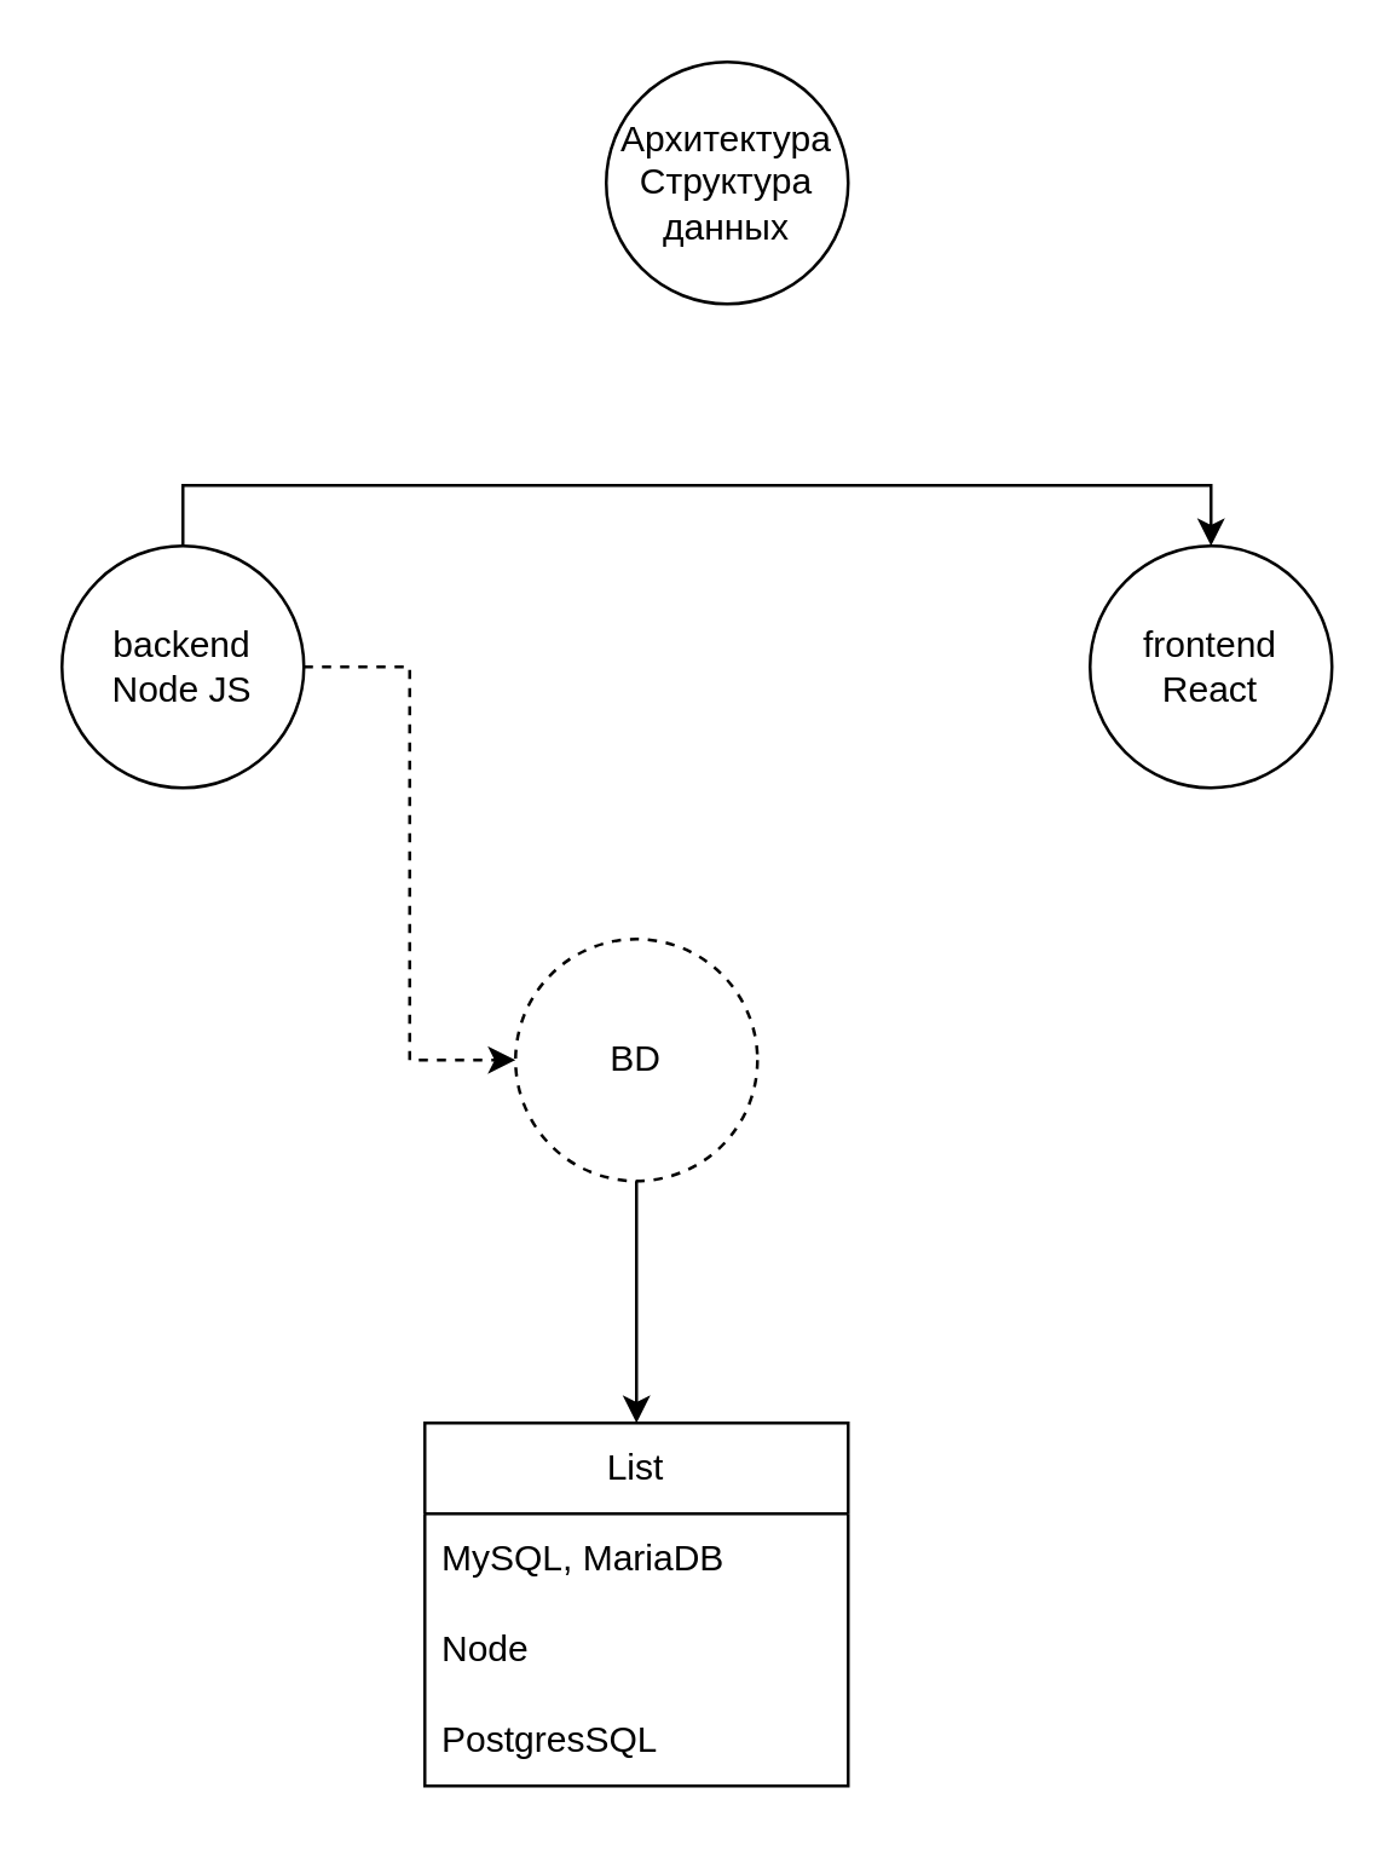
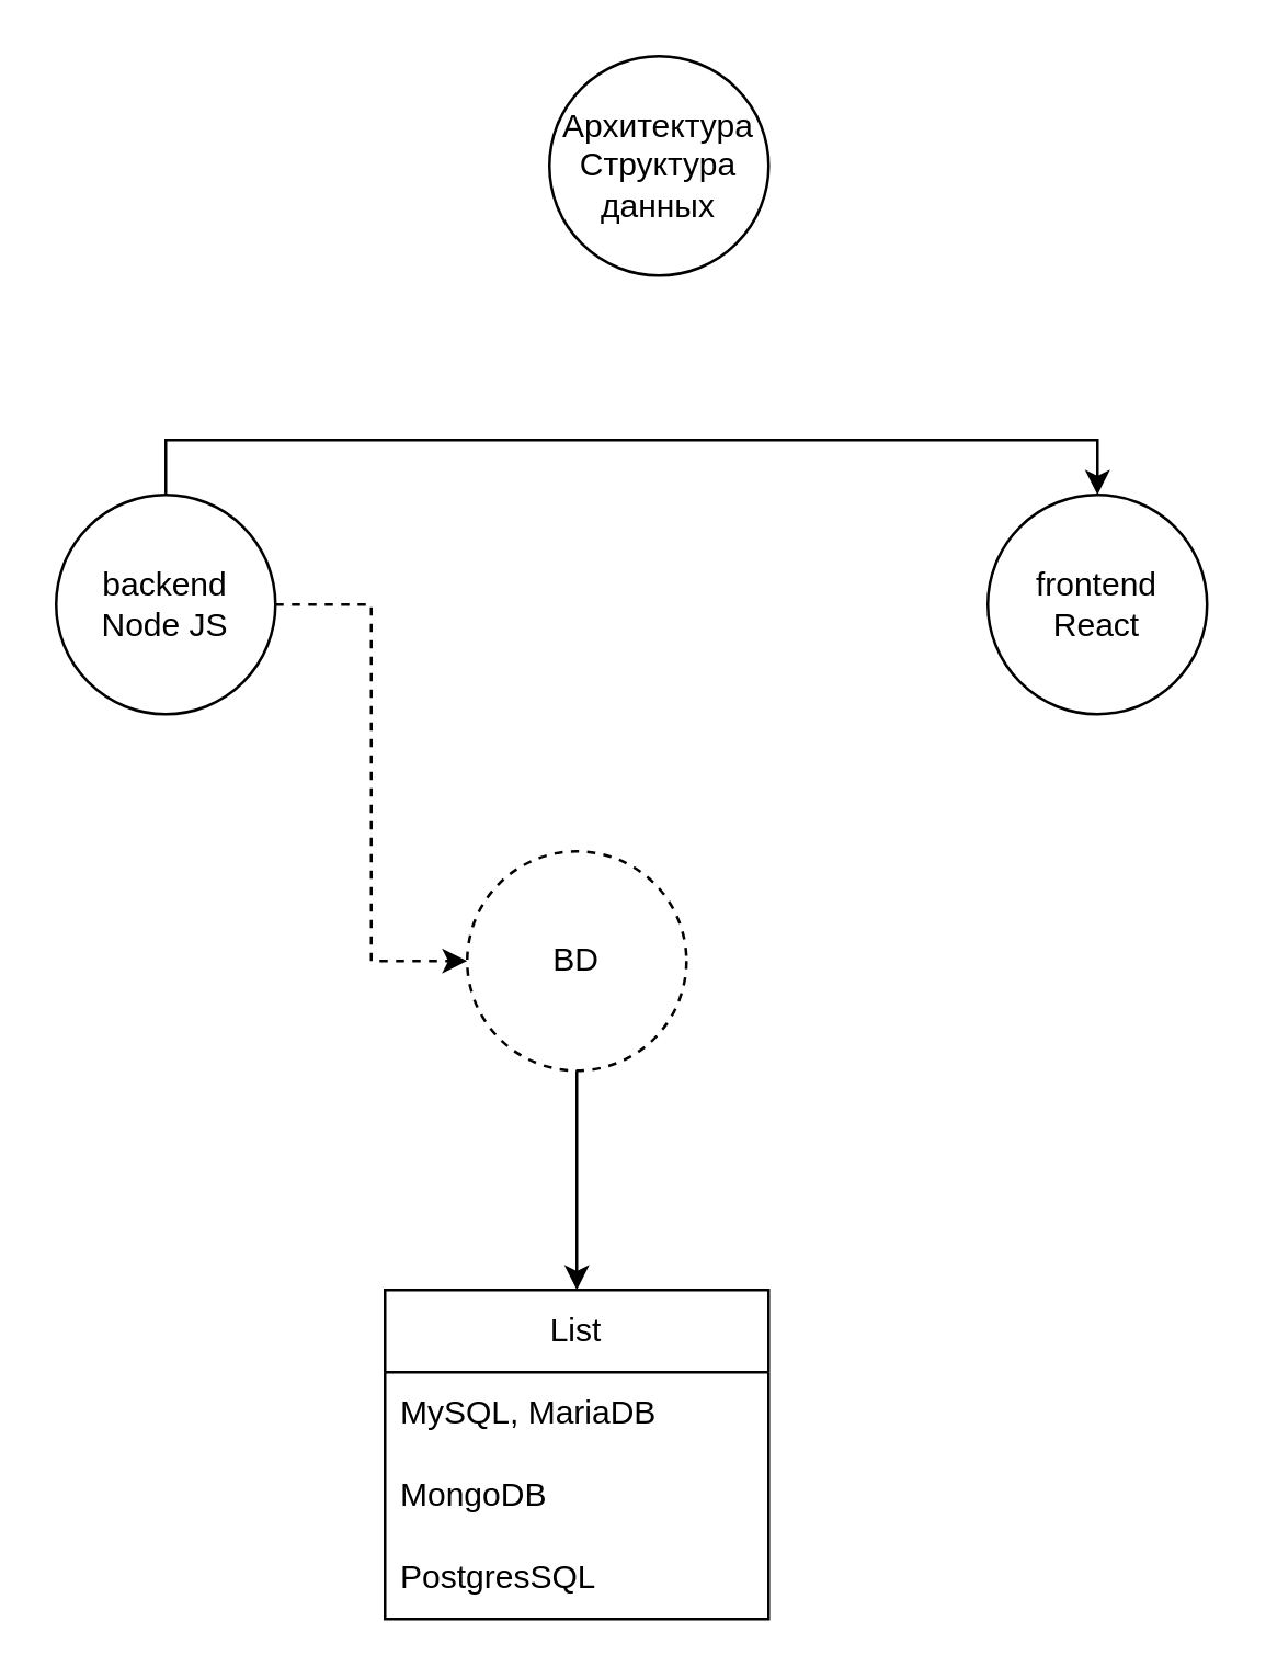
  <mxCell id="0" />
  <mxCell id="1" parent="0" />
  <mxCell id="2" style="edgeStyle=orthogonalEdgeStyle;rounded=0;orthogonalLoop=1;jettySize=auto;html=1;exitX=1;exitY=0.5;exitDx=0;exitDy=0;entryX=0;entryY=0.5;entryDx=0;entryDy=0;dashed=1;" edge="1" parent="1" source="4" target="6"><mxGeometry relative="1" as="geometry" /></mxCell>
  <mxCell id="3" style="edgeStyle=orthogonalEdgeStyle;rounded=0;orthogonalLoop=1;jettySize=auto;html=1;exitX=0.5;exitY=0;exitDx=0;exitDy=0;entryX=0.5;entryY=0;entryDx=0;entryDy=0;" edge="1" parent="1" source="4" target="5"><mxGeometry relative="1" as="geometry" /></mxCell>
  <mxCell id="4" value="backend&lt;br&gt;Node JS" style="ellipse;whiteSpace=wrap;html=1;aspect=fixed;" vertex="1" parent="1"><mxGeometry x="20" y="180" width="80" height="80" as="geometry" /></mxCell>
  <mxCell id="5" value="frontend&lt;br&gt;React" style="ellipse;whiteSpace=wrap;html=1;aspect=fixed;" vertex="1" parent="1"><mxGeometry x="360" y="180" width="80" height="80" as="geometry" /></mxCell>
  <mxCell id="6" value="BD" style="ellipse;whiteSpace=wrap;html=1;aspect=fixed;dashed=1;" vertex="1" parent="1"><mxGeometry x="170" y="310" width="80" height="80" as="geometry" /></mxCell>
  <mxCell id="7" value="List" style="swimlane;fontStyle=0;childLayout=stackLayout;horizontal=1;startSize=30;horizontalStack=0;resizeParent=1;resizeParentMax=0;resizeLast=0;collapsible=1;marginBottom=0;whiteSpace=wrap;html=1;" vertex="1" parent="1"><mxGeometry x="140" y="470" width="140" height="120" as="geometry" /></mxCell>
  <mxCell id="8" value="MySQL, MariaDB" style="text;strokeColor=none;fillColor=none;align=left;verticalAlign=middle;spacingLeft=4;spacingRight=4;overflow=hidden;points=[[0,0.5],[1,0.5]];portConstraint=eastwest;rotatable=0;whiteSpace=wrap;html=1;" vertex="1" parent="7"><mxGeometry y="30" width="140" height="30" as="geometry" /></mxCell>
- <mxCell id="9" value="Node" style="text;strokeColor=none;fillColor=none;align=left;verticalAlign=middle;spacingLeft=4;spacingRight=4;overflow=hidden;points=[[0,0.5],[1,0.5]];portConstraint=eastwest;rotatable=0;whiteSpace=wrap;html=1;" vertex="1" parent="7"><mxGeometry y="60" width="140" height="30" as="geometry" /></mxCell>
+ <mxCell id="9" value="MongoDB" style="text;strokeColor=none;fillColor=none;align=left;verticalAlign=middle;spacingLeft=4;spacingRight=4;overflow=hidden;points=[[0,0.5],[1,0.5]];portConstraint=eastwest;rotatable=0;whiteSpace=wrap;html=1;" vertex="1" parent="7"><mxGeometry y="60" width="140" height="30" as="geometry" /></mxCell>
  <mxCell id="10" value="PostgresSQL" style="text;strokeColor=none;fillColor=none;align=left;verticalAlign=middle;spacingLeft=4;spacingRight=4;overflow=hidden;points=[[0,0.5],[1,0.5]];portConstraint=eastwest;rotatable=0;whiteSpace=wrap;html=1;" vertex="1" parent="7"><mxGeometry y="90" width="140" height="30" as="geometry" /></mxCell>
  <mxCell id="11" style="edgeStyle=orthogonalEdgeStyle;rounded=0;orthogonalLoop=1;jettySize=auto;html=1;exitX=0.5;exitY=1;exitDx=0;exitDy=0;entryX=0.5;entryY=0;entryDx=0;entryDy=0;" edge="1" parent="1" source="6" target="7"><mxGeometry relative="1" as="geometry"><mxPoint x="240" y="420" as="targetPoint" /></mxGeometry></mxCell>
  <mxCell id="12" value="Архитектура&lt;br&gt;Структура данных" style="ellipse;whiteSpace=wrap;html=1;aspect=fixed;" vertex="1" parent="1"><mxGeometry x="200" width="80" height="80" as="geometry" y="20" /></mxCell>
